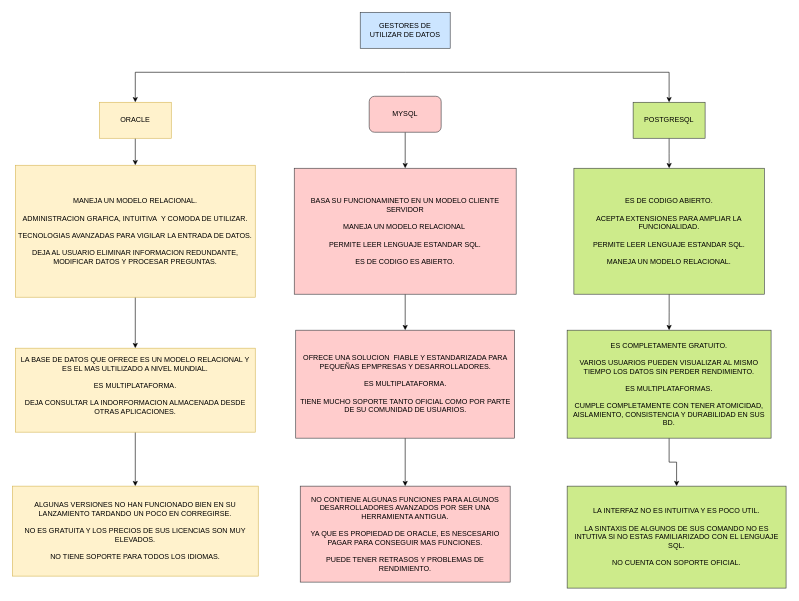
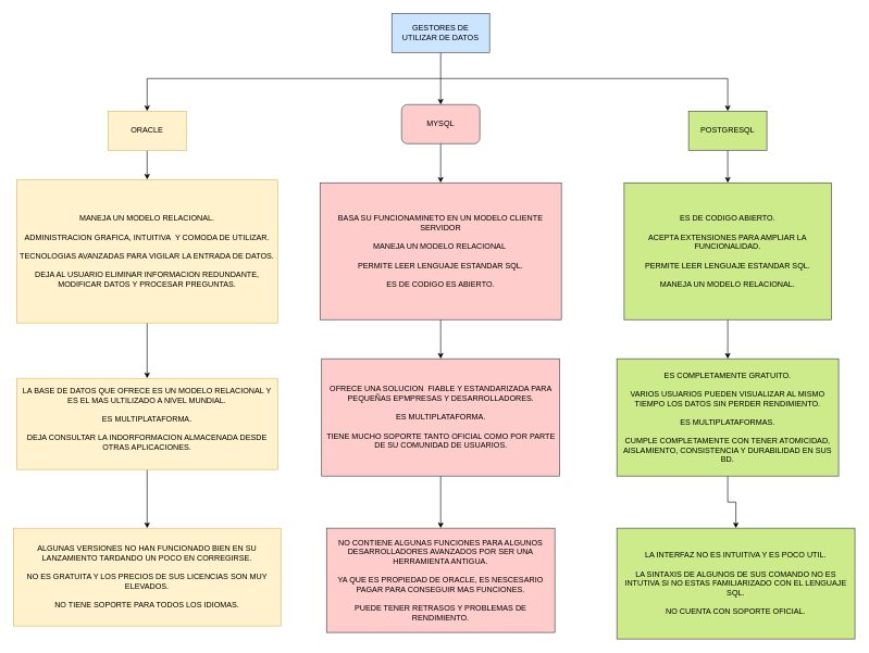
  <mxCell id="0" />
  <mxCell id="1" parent="0" />
+ <mxCell id="2" value="" style="edgeStyle=orthogonalEdgeStyle;rounded=0;orthogonalLoop=1;jettySize=auto;html=1;" edge="1" parent="1" source="3" target="5"><mxGeometry relative="1" as="geometry"><Array as="points"><mxPoint x="675" y="120" /><mxPoint x="675" y="120" /></Array></mxGeometry></mxCell>
  <mxCell id="3" value="GESTORES DE&lt;br&gt;UTILIZAR DE DATOS" style="rounded=0;whiteSpace=wrap;html=1;fillColor=#cce5ff;strokeColor=#36393d;" vertex="1" parent="1"><mxGeometry x="600" y="20" width="150" height="60" as="geometry" /></mxCell>
  <mxCell id="4" value="" style="edgeStyle=orthogonalEdgeStyle;rounded=0;orthogonalLoop=1;jettySize=auto;html=1;" edge="1" parent="1" source="5" target="18"><mxGeometry relative="1" as="geometry" /></mxCell>
  <mxCell id="5" value="MYSQL" style="whiteSpace=wrap;html=1;fillColor=#ffcccc;strokeColor=#36393d;rounded=1;" vertex="1" parent="1"><mxGeometry x="615" y="160" width="120" height="60" as="geometry" /></mxCell>
  <mxCell id="6" value="" style="edgeStyle=orthogonalEdgeStyle;rounded=0;orthogonalLoop=1;jettySize=auto;html=1;" edge="1" parent="1" source="7" target="13"><mxGeometry relative="1" as="geometry" /></mxCell>
  <mxCell id="7" value="ORACLE" style="rounded=0;whiteSpace=wrap;html=1;fillColor=#fff2cc;strokeColor=#d6b656;" vertex="1" parent="1"><mxGeometry x="165" y="170" width="120" height="60" as="geometry" /></mxCell>
  <mxCell id="8" value="" style="endArrow=classic;html=1;rounded=0;entryX=0.5;entryY=0;entryDx=0;entryDy=0;" edge="1" parent="1" target="7"><mxGeometry width="50" height="50" relative="1" as="geometry"><mxPoint x="675" y="120" as="sourcePoint" /><mxPoint x="705" y="170" as="targetPoint" /><Array as="points"><mxPoint x="225" y="120" /></Array></mxGeometry></mxCell>
  <mxCell id="9" value="" style="edgeStyle=orthogonalEdgeStyle;rounded=0;orthogonalLoop=1;jettySize=auto;html=1;" edge="1" parent="1" source="10" target="26"><mxGeometry relative="1" as="geometry" /></mxCell>
  <mxCell id="10" value="POSTGRESQL" style="rounded=0;whiteSpace=wrap;html=1;fillColor=#cdeb8b;strokeColor=#36393d;" vertex="1" parent="1"><mxGeometry x="1055" y="170" width="120" height="60" as="geometry" /></mxCell>
  <mxCell id="11" value="" style="endArrow=classic;html=1;rounded=0;entryX=0.5;entryY=0;entryDx=0;entryDy=0;" edge="1" parent="1" target="10"><mxGeometry width="50" height="50" relative="1" as="geometry"><mxPoint x="675" y="120" as="sourcePoint" /><mxPoint x="705" y="170" as="targetPoint" /><Array as="points"><mxPoint x="1115" y="120" /></Array></mxGeometry></mxCell>
  <mxCell id="12" value="" style="edgeStyle=orthogonalEdgeStyle;rounded=0;orthogonalLoop=1;jettySize=auto;html=1;" edge="1" parent="1" source="13" target="15"><mxGeometry relative="1" as="geometry" /></mxCell>
  <mxCell id="13" value="MANEJA UN MODELO RELACIONAL.&lt;br&gt;&lt;br&gt;ADMINISTRACION GRAFICA, INTUITIVA&amp;nbsp; Y COMODA DE UTILIZAR.&lt;br&gt;&lt;br&gt;TECNOLOGIAS AVANZADAS PARA VIGILAR LA ENTRADA DE DATOS.&lt;br&gt;&lt;br&gt;DEJA AL USUARIO ELIMINAR INFORMACION REDUNDANTE, MODIFICAR DATOS Y PROCESAR PREGUNTAS." style="whiteSpace=wrap;html=1;rounded=0;fillColor=#fff2cc;strokeColor=#d6b656;" vertex="1" parent="1"><mxGeometry x="25" y="275" width="400" height="220" as="geometry" /></mxCell>
  <mxCell id="14" value="" style="edgeStyle=orthogonalEdgeStyle;rounded=0;orthogonalLoop=1;jettySize=auto;html=1;" edge="1" parent="1" source="15" target="16"><mxGeometry relative="1" as="geometry" /></mxCell>
  <mxCell id="15" value="LA BASE DE DATOS QUE OFRECE ES UN MODELO RELACIONAL Y ES EL MAS ULTILIZADO A NIVEL MUNDIAL.&lt;br&gt;&lt;br&gt;ES MULTIPLATAFORMA.&lt;br&gt;&lt;br&gt;DEJA CONSULTAR LA INDORFORMACION ALMACENADA DESDE OTRAS APLICACIONES.&lt;br&gt;&lt;br&gt;" style="whiteSpace=wrap;html=1;rounded=0;fillColor=#fff2cc;strokeColor=#d6b656;" vertex="1" parent="1"><mxGeometry x="25" y="580" width="400" height="140" as="geometry" /></mxCell>
  <mxCell id="16" value="ALGUNAS VERSIONES NO HAN FUNCIONADO BIEN EN SU LANZAMIENTO TARDANDO UN POCO EN CORREGIRSE.&lt;br&gt;&lt;br&gt;NO ES GRATUITA Y LOS PRECIOS DE SUS LICENCIAS SON MUY ELEVADOS.&lt;br&gt;&lt;br&gt;NO TIENE SOPORTE PARA TODOS LOS IDIOMAS." style="whiteSpace=wrap;html=1;rounded=0;fillColor=#fff2cc;strokeColor=#d6b656;" vertex="1" parent="1"><mxGeometry x="20" y="810" width="410" height="150" as="geometry" /></mxCell>
  <mxCell id="17" value="" style="edgeStyle=orthogonalEdgeStyle;rounded=0;orthogonalLoop=1;jettySize=auto;html=1;" edge="1" parent="1" source="18" target="20"><mxGeometry relative="1" as="geometry" /></mxCell>
  <mxCell id="18" value="BASA SU FUNCIONAMINETO EN UN MODELO CLIENTE SERVIDOR&lt;br&gt;&amp;nbsp;&lt;br&gt;MANEJA UN MODELO RELACIONAL&amp;nbsp;&lt;br&gt;&lt;br&gt;PERMITE LEER LENGUAJE ESTANDAR SQL.&lt;br&gt;&lt;br&gt;ES DE CODIGO ES ABIERTO." style="whiteSpace=wrap;html=1;rounded=0;fillColor=#ffcccc;strokeColor=#36393d;" vertex="1" parent="1"><mxGeometry x="490" y="280" width="370" height="210" as="geometry" /></mxCell>
  <mxCell id="19" value="" style="edgeStyle=orthogonalEdgeStyle;rounded=0;orthogonalLoop=1;jettySize=auto;html=1;" edge="1" parent="1" source="20" target="21"><mxGeometry relative="1" as="geometry" /></mxCell>
  <mxCell id="20" value="OFRECE UNA SOLUCION&amp;nbsp; FIABLE Y ESTANDARIZADA PARA PEQUEÑAS EPMPRESAS Y DESARROLLADORES.&lt;br&gt;&lt;br&gt;ES MULTIPLATAFORMA.&lt;br&gt;&lt;br&gt;TIENE MUCHO SOPORTE TANTO OFICIAL COMO POR PARTE DE SU COMUNIDAD DE USUARIOS." style="whiteSpace=wrap;html=1;rounded=0;fillColor=#ffcccc;strokeColor=#36393d;" vertex="1" parent="1"><mxGeometry x="492.5" y="550" width="365" height="180" as="geometry" /></mxCell>
  <mxCell id="21" value="NO CONTIENE ALGUNAS FUNCIONES PARA ALGUNOS DESARROLLADORES AVANZADOS POR SER UNA HERRAMIENTA ANTIGUA.&lt;br&gt;&lt;br&gt;YA QUE ES PROPIEDAD DE ORACLE, ES NESCESARIO PAGAR PARA CONSEGUIR MAS FUNCIONES.&lt;br&gt;&lt;br&gt;PUEDE TENER RETRASOS Y PROBLEMAS DE RENDIMIENTO." style="whiteSpace=wrap;html=1;rounded=0;fillColor=#ffcccc;strokeColor=#36393d;" vertex="1" parent="1"><mxGeometry x="500" y="810" width="350" height="160" as="geometry" /></mxCell>
  <mxCell id="22" value="" style="edgeStyle=orthogonalEdgeStyle;rounded=0;orthogonalLoop=1;jettySize=auto;html=1;" edge="1" parent="1" source="23" target="24"><mxGeometry relative="1" as="geometry" /></mxCell>
  <mxCell id="23" value="ES COMPLETAMENTE GRATUITO.&lt;br&gt;&lt;br&gt;VARIOS USUARIOS PUEDEN VISUALIZAR AL MISMO TIEMPO LOS DATOS SIN PERDER RENDIMIENTO.&lt;br&gt;&lt;br&gt;ES MULTIPLATAFORMAS.&lt;br&gt;&lt;br&gt;CUMPLE COMPLETAMENTE CON TENER ATOMICIDAD, AISLAMIENTO, CONSISTENCIA Y DURABILIDAD EN SUS BD." style="rounded=0;whiteSpace=wrap;html=1;fillColor=#cdeb8b;strokeColor=#36393d;" vertex="1" parent="1"><mxGeometry x="945" y="550" width="340" height="180" as="geometry" /></mxCell>
  <mxCell id="24" value="LA INTERFAZ NO ES INTUITIVA Y ES POCO UTIL.&lt;br&gt;&lt;br&gt;LA SINTAXIS DE ALGUNOS DE SUS COMANDO NO ES INTUTIVA SI NO ESTAS FAMILIARIZADO CON EL LENGUAJE SQL.&lt;br&gt;&lt;br&gt;NO CUENTA CON SOPORTE OFICIAL." style="whiteSpace=wrap;html=1;rounded=0;fillColor=#cdeb8b;strokeColor=#36393d;" vertex="1" parent="1"><mxGeometry x="945" y="810" width="365" height="170" as="geometry" /></mxCell>
  <mxCell id="25" value="" style="edgeStyle=orthogonalEdgeStyle;rounded=0;orthogonalLoop=1;jettySize=auto;html=1;" edge="1" parent="1" source="26" target="23"><mxGeometry relative="1" as="geometry" /></mxCell>
  <mxCell id="26" value="ES DE CODIGO ABIERTO.&lt;br&gt;&lt;br&gt;ACEPTA EXTENSIONES PARA AMPLIAR LA FUNCIONALIDAD.&lt;br&gt;&lt;br&gt;PERMITE LEER LENGUAJE ESTANDAR SQL.&lt;br&gt;&lt;br&gt;MANEJA UN MODELO RELACIONAL." style="whiteSpace=wrap;html=1;rounded=0;fillColor=#cdeb8b;strokeColor=#36393d;" vertex="1" parent="1"><mxGeometry x="956.25" y="280" width="317.5" height="210" as="geometry" /></mxCell>
